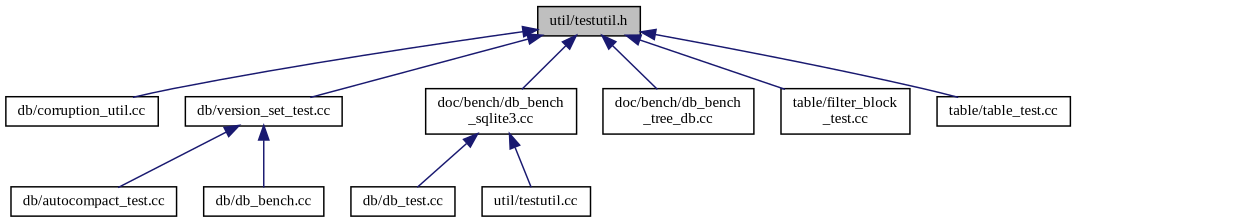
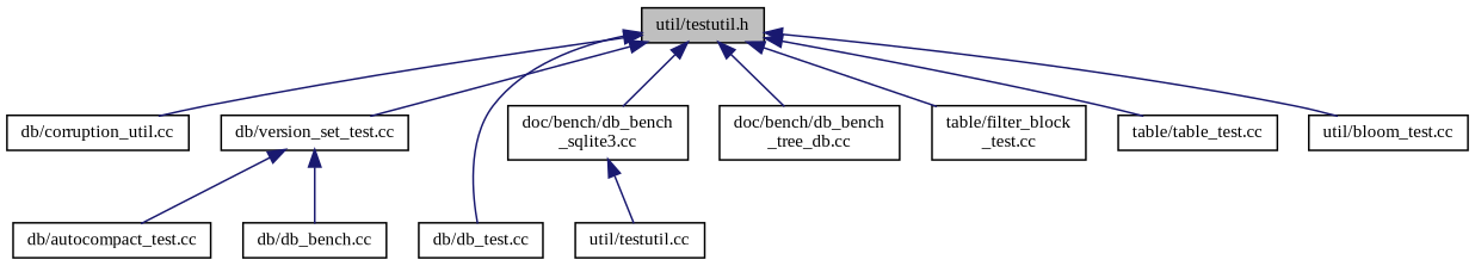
  digraph {
    fontname="Liberation Serif"
    node [color=black fillcolor=white fontname="Liberation Serif" fontsize=10 shape=record style=filled]
    edge [color=midnightblue dir=back fontname="Liberation Serif" fontsize=10 labelfontname=Helvetica labelfontsize=10 style=solid]
    n1 [fillcolor=grey75 fontcolor=black height=0.2 label="util/testutil.h" width=0.4]
    n2 [height=0.2 label="db/corruption_util.cc" width=0.4]
    n3 [height=0.2 label="db/db_test.cc" width=0.4]
    n4 [height=0.2 label="db/version_set_test.cc" width=0.4]
    n5 [height=0.2 label="doc/bench/db_bench\l_sqlite3.cc" width=0.4]
    n6 [height=0.2 label="doc/bench/db_bench\l_tree_db.cc" width=0.4]
    n7 [height=0.2 label="table/filter_block\l_test.cc" width=0.4]
    n8 [height=0.2 label="table/table_test.cc" width=0.4]
+   n9 [height=0.2 label="util/bloom_test.cc" width=0.4]
    n10 [height=0.2 label="db/autocompact_test.cc" width=0.4]
    n11 [height=0.2 label="db/db_bench.cc" width=0.4]
    n12 [height=0.2 label="util/testutil.cc" width=0.4]
    n1 -> n2
-   n5 -> n3
+   n1 -> n3
    n1 -> n4
    n1 -> n5
    n1 -> n6
    n1 -> n7
    n1 -> n8
+   n1 -> n9
    n4 -> n10
    n4 -> n11
    n5 -> n12
  }
